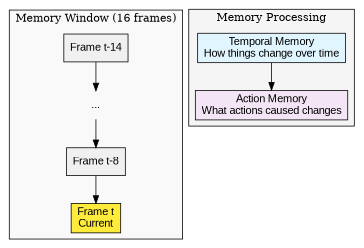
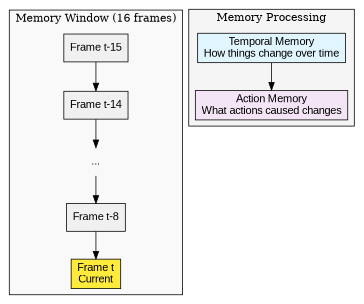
  digraph {
    rankdir=TD
    node [fillcolor="#f0f0f0" fontname=Arial shape=box style=filled]
+   n1 [label="Frame t-15"]
    n2 [label="Frame t-14"]
    n3 [fillcolor=none label="..." shape=none]
    n4 [label="Frame t-8"]
    n5 [fillcolor="#ffeb3b" label="Frame t\nCurrent"]
    n6 [fillcolor="#e1f5fe" label="Temporal Memory\nHow things change over time"]
    n7 [fillcolor="#f3e5f5" label="Action Memory\nWhat actions caused changes"]
    subgraph cluster_1 {
      fillcolor="#f9f9f9"
      label="Memory Window (16 frames)"
      style=filled
+     n1
      n2
      n3
      n4
      n5
    }
    subgraph cluster_2 {
      fillcolor="#f5f5f5"
      label="Memory Processing"
      style=filled
      n6
      n7
    }
+   n1 -> n2
    n2 -> n3
    n3 -> n4
    n4 -> n5
    n6 -> n7
  }
